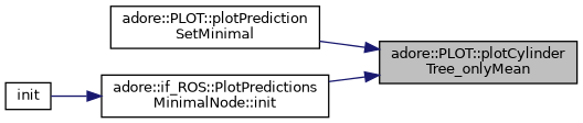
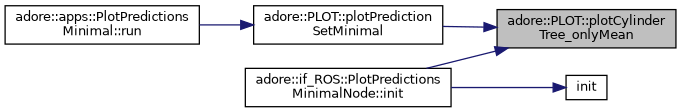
  digraph {
    rankdir=RL
    node [color=black fillcolor=white fontname=Helvetica fontsize=10 shape=record style=filled]
    edge [color=midnightblue dir=back fontname=Helvetica fontsize=10 labelfontname=Helvetica labelfontsize=10 style=solid]
    n1 [fillcolor=grey75 fontcolor=black height=0.2 label="adore::PLOT::plotCylinder\lTree_onlyMean" width=0.4]
    n2 [height=0.2 label="adore::PLOT::plotPrediction\lSetMinimal" width=0.4]
    n3 [height=0.2 label="adore::if_ROS::PlotPredictions\lMinimalNode::init" width=0.4]
+   n4 [height=0.2 label="adore::apps::PlotPredictions\lMinimal::run" width=0.4]
    n5 [height=0.2 label=init width=0.4]
    n1 -> n2
    n1 -> n3
-   n3 -> n5
+   n2 -> n4
+   n5 -> n3
  }
